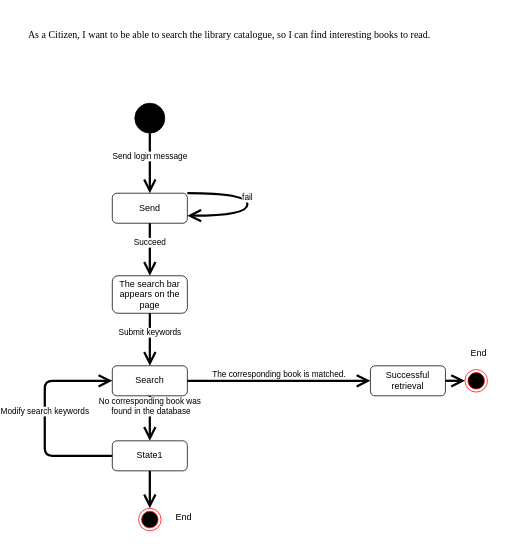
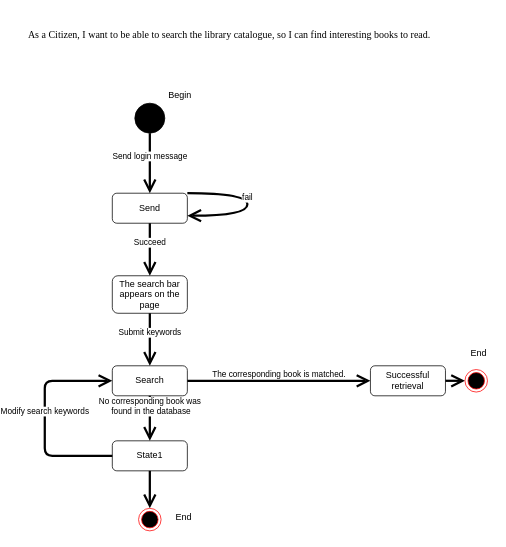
  <mxCell id="0" />
  <mxCell id="1" parent="0" />
  <mxCell id="2" value="" style="shape=ellipse;html=1;fillColor=#000000;fontSize=18;fontColor=#ffffff;" vertex="1" parent="1"><mxGeometry x="164" y="137" width="40" height="40" as="geometry" /></mxCell>
  <mxCell id="3" value="&lt;div&gt;&lt;p class=&quot;MsoNormal&quot;&gt;&lt;span style=&quot;font-family: &amp;quot;calibri&amp;quot; ; color: rgb(0 , 0 , 0) ; font-size: 10.0pt&quot;&gt;As a Citizen, I want to be able to search the library catalogue, so I can find interesting books to read.&lt;/span&gt;&lt;/p&gt;&lt;/div&gt;" style="text;whiteSpace=wrap;html=1;" vertex="1" parent="1"><mxGeometry x="20" y="20" width="550" height="70" as="geometry" /></mxCell>
+ <mxCell id="4" value="Begin" style="text;html=1;align=center;verticalAlign=middle;resizable=0;points=[];autosize=1;" vertex="1" parent="1"><mxGeometry x="199" y="117" width="50" height="20" as="geometry" /></mxCell>
  <mxCell id="5" value="Send" style="shape=rect;rounded=1;html=1;whiteSpace=wrap;align=center;gradientColor=#ffffff;" vertex="1" parent="1"><mxGeometry x="134" y="257" width="100" height="40" as="geometry" /></mxCell>
  <mxCell id="6" value="Send login message" style="edgeStyle=none;html=1;endArrow=open;endSize=12;strokeWidth=3;verticalAlign=bottom;exitX=0.5;exitY=1;exitDx=0;exitDy=0;" edge="1" parent="1" source="2"><mxGeometry width="160" relative="1" as="geometry"><mxPoint x="414" y="267" as="sourcePoint" /><mxPoint x="184" y="257" as="targetPoint" /></mxGeometry></mxCell>
  <mxCell id="7" value="" style="ellipse;html=1;shape=endState;fillColor=#000000;strokeColor=#ff0000;" vertex="1" parent="1"><mxGeometry x="169" y="677" width="30" height="30" as="geometry" /></mxCell>
  <mxCell id="8" value="The search bar appears on the page" style="shape=rect;rounded=1;html=1;whiteSpace=wrap;align=center;" vertex="1" parent="1"><mxGeometry x="134" y="367" width="100" height="50" as="geometry" /></mxCell>
  <mxCell id="9" value="Search" style="shape=rect;rounded=1;html=1;whiteSpace=wrap;align=center;" vertex="1" parent="1"><mxGeometry x="134" y="487" width="100" height="40" as="geometry" /></mxCell>
  <mxCell id="10" value="State1" style="shape=rect;rounded=1;html=1;whiteSpace=wrap;align=center;" vertex="1" parent="1"><mxGeometry x="134" y="587" width="100" height="40" as="geometry" /></mxCell>
  <mxCell id="11" value="Succeed" style="edgeStyle=none;html=1;endArrow=open;endSize=12;strokeWidth=3;verticalAlign=bottom;exitX=0.5;exitY=1;exitDx=0;exitDy=0;" edge="1" parent="1" source="5" target="8"><mxGeometry width="160" relative="1" as="geometry"><mxPoint x="204" y="467" as="sourcePoint" /><mxPoint x="364" y="467" as="targetPoint" /></mxGeometry></mxCell>
  <mxCell id="12" value="Submit keywords" style="edgeStyle=none;html=1;endArrow=open;endSize=12;strokeWidth=3;verticalAlign=bottom;exitX=0.5;exitY=1;exitDx=0;exitDy=0;entryX=0.5;entryY=0;entryDx=0;entryDy=0;" edge="1" parent="1" source="8" target="9"><mxGeometry width="160" relative="1" as="geometry"><mxPoint x="204" y="467" as="sourcePoint" /><mxPoint x="364" y="467" as="targetPoint" /></mxGeometry></mxCell>
  <mxCell id="13" value="No corresponding book was&lt;br&gt;&amp;nbsp;found in the database" style="edgeStyle=none;html=1;endArrow=open;endSize=12;strokeWidth=3;verticalAlign=bottom;exitX=0.5;exitY=1;exitDx=0;exitDy=0;entryX=0.5;entryY=0;entryDx=0;entryDy=0;" edge="1" parent="1" source="9" target="10"><mxGeometry width="160" relative="1" as="geometry"><mxPoint x="204" y="467" as="sourcePoint" /><mxPoint x="364" y="467" as="targetPoint" /></mxGeometry></mxCell>
  <mxCell id="14" value="The corresponding book is matched." style="edgeStyle=none;html=1;endArrow=open;endSize=12;strokeWidth=3;verticalAlign=bottom;exitX=1;exitY=0.5;exitDx=0;exitDy=0;" edge="1" parent="1" target="15"><mxGeometry width="160" relative="1" as="geometry"><mxPoint x="234" y="507" as="sourcePoint" /><mxPoint x="364" y="502" as="targetPoint" /></mxGeometry></mxCell>
  <mxCell id="15" value="Successful retrieval" style="shape=rect;rounded=1;html=1;whiteSpace=wrap;align=center;" vertex="1" parent="1"><mxGeometry x="478" y="487" width="100" height="40" as="geometry" /></mxCell>
  <mxCell id="16" value="" style="edgeStyle=none;html=1;endArrow=open;endSize=12;strokeWidth=3;verticalAlign=bottom;exitX=1;exitY=0.5;exitDx=0;exitDy=0;" edge="1" parent="1" source="15" target="17"><mxGeometry width="160" relative="1" as="geometry"><mxPoint x="204" y="582" as="sourcePoint" /><mxPoint x="604" y="502" as="targetPoint" /></mxGeometry></mxCell>
  <mxCell id="17" value="" style="ellipse;html=1;shape=endState;fillColor=#000000;strokeColor=#ff0000;" vertex="1" parent="1"><mxGeometry x="604" y="492" width="30" height="30" as="geometry" /></mxCell>
  <mxCell id="18" value="" style="edgeStyle=none;html=1;endArrow=open;endSize=12;strokeWidth=3;verticalAlign=bottom;exitX=0.5;exitY=1;exitDx=0;exitDy=0;entryX=0.5;entryY=0;entryDx=0;entryDy=0;" edge="1" parent="1" source="10" target="7"><mxGeometry width="160" relative="1" as="geometry"><mxPoint x="184" y="637" as="sourcePoint" /><mxPoint x="584" y="467" as="targetPoint" /></mxGeometry></mxCell>
  <mxCell id="19" value="Modify search keywords" style="edgeStyle=orthogonalEdgeStyle;html=1;endArrow=open;endSize=12;strokeWidth=3;verticalAlign=bottom;exitX=0;exitY=0.5;exitDx=0;exitDy=0;entryX=0;entryY=0.5;entryDx=0;entryDy=0;" edge="1" parent="1" source="10" target="9"><mxGeometry width="160" relative="1" as="geometry"><mxPoint x="124" y="467" as="sourcePoint" /><mxPoint x="284" y="467" as="targetPoint" /><Array as="points"><mxPoint x="44" y="607" /><mxPoint x="44" y="507" /></Array></mxGeometry></mxCell>
  <mxCell id="20" value="fail" style="edgeStyle=orthogonalEdgeStyle;html=1;endArrow=open;endSize=12;strokeWidth=3;verticalAlign=bottom;curved=1;exitX=1;exitY=0;exitDx=0;exitDy=0;entryX=1;entryY=0.75;entryDx=0;entryDy=0;" edge="1" parent="1" source="5" target="5"><mxGeometry width="160" relative="1" as="geometry"><mxPoint x="124" y="67" as="sourcePoint" /><mxPoint x="344" y="267" as="targetPoint" /><Array as="points"><mxPoint x="314" y="257" /><mxPoint x="314" y="287" /></Array></mxGeometry></mxCell>
  <mxCell id="21" value="End" style="text;html=1;align=center;verticalAlign=middle;resizable=0;points=[];autosize=1;" vertex="1" parent="1"><mxGeometry x="213" y="680" width="31" height="18" as="geometry" /></mxCell>
  <mxCell id="22" value="End" style="text;html=1;align=center;verticalAlign=middle;resizable=0;points=[];autosize=1;" vertex="1" parent="1"><mxGeometry x="606" y="461" width="31" height="18" as="geometry" /></mxCell>
